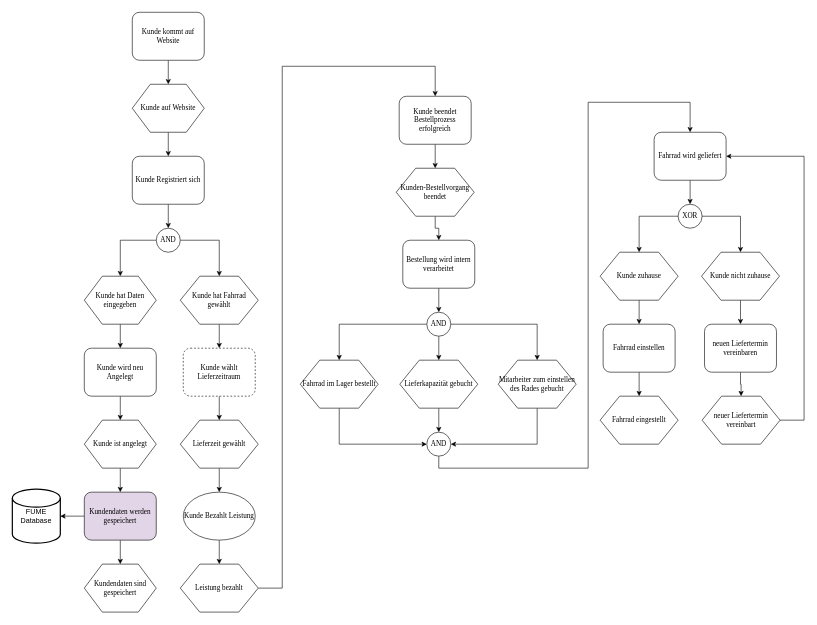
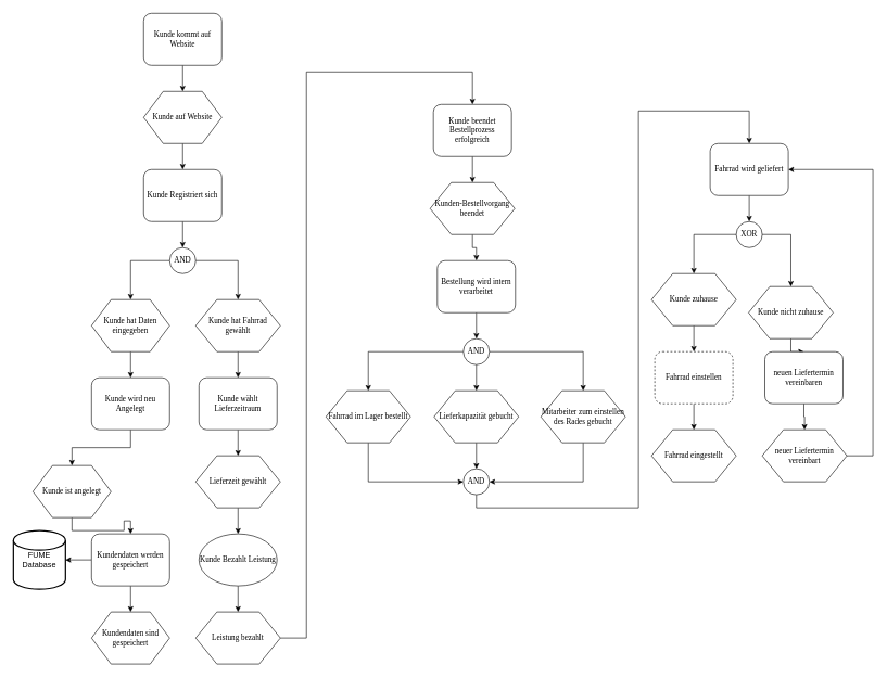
  <mxCell id="0" />
  <mxCell id="1" parent="0" />
  <mxCell id="2" style="edgeStyle=orthogonalEdgeStyle;rounded=0;orthogonalLoop=1;jettySize=auto;html=1;exitX=0;exitY=0.5;exitDx=0;exitDy=0;" edge="1" parent="1" source="4" target="13"><mxGeometry relative="1" as="geometry" /></mxCell>
  <mxCell id="3" style="edgeStyle=orthogonalEdgeStyle;rounded=0;orthogonalLoop=1;jettySize=auto;html=1;exitX=1;exitY=0.5;exitDx=0;exitDy=0;" edge="1" parent="1" source="4" target="15"><mxGeometry relative="1" as="geometry" /></mxCell>
  <mxCell id="4" value="AND" style="ellipse;whiteSpace=wrap;html=1;rounded=1;shadow=0;labelBackgroundColor=none;strokeWidth=1;fontFamily=Verdana;fontSize=12;align=center;" parent="1" vertex="1"><mxGeometry x="260" y="380" width="40" height="40" as="geometry" /></mxCell>
  <mxCell id="5" style="edgeStyle=orthogonalEdgeStyle;rounded=0;orthogonalLoop=1;jettySize=auto;html=1;" edge="1" parent="1" source="6" target="8"><mxGeometry relative="1" as="geometry" /></mxCell>
  <mxCell id="6" value="Kunde kommt auf Website" style="rounded=1;whiteSpace=wrap;html=1;shadow=0;labelBackgroundColor=none;strokeWidth=1;fontFamily=Verdana;fontSize=12;align=center;" vertex="1" parent="1"><mxGeometry x="220" width="120" height="80" as="geometry" y="20" /></mxCell>
  <mxCell id="7" style="edgeStyle=orthogonalEdgeStyle;rounded=0;orthogonalLoop=1;jettySize=auto;html=1;" edge="1" parent="1" source="8" target="10"><mxGeometry relative="1" as="geometry" /></mxCell>
  <mxCell id="8" value="Kunde auf Website" style="shape=hexagon;perimeter=hexagonPerimeter;whiteSpace=wrap;html=1;rounded=0;shadow=0;labelBackgroundColor=none;strokeWidth=1;fontFamily=Verdana;fontSize=12;align=center;" vertex="1" parent="1"><mxGeometry x="220" y="140" width="120" height="80" as="geometry" /></mxCell>
  <mxCell id="9" style="edgeStyle=orthogonalEdgeStyle;rounded=0;orthogonalLoop=1;jettySize=auto;html=1;" edge="1" parent="1" source="10" target="4"><mxGeometry relative="1" as="geometry" /></mxCell>
  <mxCell id="10" value="Kunde Registriert sich" style="rounded=1;whiteSpace=wrap;html=1;shadow=0;labelBackgroundColor=none;strokeWidth=1;fontFamily=Verdana;fontSize=12;align=center;" vertex="1" parent="1"><mxGeometry x="220" y="260" width="120" height="80" as="geometry" /></mxCell>
  <mxCell id="11" value="FUME Database" style="strokeWidth=2;html=1;shape=mxgraph.flowchart.database;whiteSpace=wrap;" vertex="1" parent="1"><mxGeometry x="20" y="815" width="80" height="90" as="geometry" /></mxCell>
  <mxCell id="12" style="edgeStyle=orthogonalEdgeStyle;rounded=0;orthogonalLoop=1;jettySize=auto;html=1;" edge="1" parent="1" source="13" target="17"><mxGeometry relative="1" as="geometry" /></mxCell>
  <mxCell id="13" value="Kunde hat Daten eingegeben" style="shape=hexagon;perimeter=hexagonPerimeter;whiteSpace=wrap;html=1;rounded=0;shadow=0;labelBackgroundColor=none;strokeWidth=1;fontFamily=Verdana;fontSize=12;align=center;" vertex="1" parent="1"><mxGeometry x="140" y="460" width="120" height="80" as="geometry" /></mxCell>
  <mxCell id="14" style="edgeStyle=orthogonalEdgeStyle;rounded=0;orthogonalLoop=1;jettySize=auto;html=1;" edge="1" parent="1" source="15" target="25"><mxGeometry relative="1" as="geometry" /></mxCell>
  <mxCell id="15" value="Kunde hat Fahrrad gewählt" style="shape=hexagon;perimeter=hexagonPerimeter;whiteSpace=wrap;html=1;rounded=0;shadow=0;labelBackgroundColor=none;strokeWidth=1;fontFamily=Verdana;fontSize=12;align=center;" vertex="1" parent="1"><mxGeometry x="300" y="460" width="130" height="80" as="geometry" /></mxCell>
  <mxCell id="16" style="edgeStyle=orthogonalEdgeStyle;rounded=0;orthogonalLoop=1;jettySize=auto;html=1;" edge="1" parent="1" source="17" target="19"><mxGeometry relative="1" as="geometry" /></mxCell>
  <mxCell id="17" value="Kunde wird neu Angelegt" style="rounded=1;whiteSpace=wrap;html=1;shadow=0;labelBackgroundColor=none;strokeWidth=1;fontFamily=Verdana;fontSize=12;align=center;" vertex="1" parent="1"><mxGeometry x="140" y="580" width="120" height="80" as="geometry" /></mxCell>
  <mxCell id="18" style="edgeStyle=orthogonalEdgeStyle;rounded=0;orthogonalLoop=1;jettySize=auto;html=1;" edge="1" parent="1" source="19" target="22"><mxGeometry relative="1" as="geometry" /></mxCell>
- <mxCell id="19" value="Kunde ist angelegt" style="shape=hexagon;perimeter=hexagonPerimeter;whiteSpace=wrap;html=1;rounded=0;shadow=0;labelBackgroundColor=none;strokeWidth=1;fontFamily=Verdana;fontSize=12;align=center;" vertex="1" parent="1"><mxGeometry x="140" y="700" width="120" height="80" as="geometry" /></mxCell>
+ <mxCell id="19" value="Kunde ist angelegt" style="shape=hexagon;perimeter=hexagonPerimeter;whiteSpace=wrap;html=1;rounded=0;shadow=0;labelBackgroundColor=none;strokeWidth=1;fontFamily=Verdana;fontSize=12;align=center;" vertex="1" parent="1"><mxGeometry x="50" y="715" width="120" height="80" as="geometry" /></mxCell>
  <mxCell id="20" style="edgeStyle=orthogonalEdgeStyle;rounded=0;orthogonalLoop=1;jettySize=auto;html=1;" edge="1" parent="1" source="22" target="11"><mxGeometry relative="1" as="geometry" /></mxCell>
  <mxCell id="21" style="edgeStyle=orthogonalEdgeStyle;rounded=0;orthogonalLoop=1;jettySize=auto;html=1;" edge="1" parent="1" source="22" target="23"><mxGeometry relative="1" as="geometry" /></mxCell>
- <mxCell id="22" value="Kundendaten werden gespeichert" style="rounded=1;whiteSpace=wrap;html=1;shadow=0;labelBackgroundColor=none;strokeWidth=1;fontFamily=Verdana;fontSize=12;align=center;fillColor=#e1d5e7;" vertex="1" parent="1"><mxGeometry x="140" y="820" width="120" height="80" as="geometry" /></mxCell>
+ <mxCell id="22" value="Kundendaten werden gespeichert" style="rounded=1;whiteSpace=wrap;html=1;shadow=0;labelBackgroundColor=none;strokeWidth=1;fontFamily=Verdana;fontSize=12;align=center;" vertex="1" parent="1"><mxGeometry x="140" y="820" width="120" height="80" as="geometry" /></mxCell>
  <mxCell id="23" value="Kundendaten sind gespeichert" style="shape=hexagon;perimeter=hexagonPerimeter;whiteSpace=wrap;html=1;rounded=0;shadow=0;labelBackgroundColor=none;strokeWidth=1;fontFamily=Verdana;fontSize=12;align=center;" vertex="1" parent="1"><mxGeometry x="140" y="940" width="120" height="80" as="geometry" /></mxCell>
  <mxCell id="24" style="edgeStyle=orthogonalEdgeStyle;rounded=0;orthogonalLoop=1;jettySize=auto;html=1;" edge="1" parent="1" source="25" target="27"><mxGeometry relative="1" as="geometry" /></mxCell>
- <mxCell id="25" value="Kunde wählt Lieferzeitraum" style="rounded=1;whiteSpace=wrap;html=1;shadow=0;labelBackgroundColor=none;strokeWidth=1;fontFamily=Verdana;fontSize=12;align=center;dashed=1;" vertex="1" parent="1"><mxGeometry x="305" y="580" width="120" height="80" as="geometry" /></mxCell>
+ <mxCell id="25" value="Kunde wählt Lieferzeitraum" style="rounded=1;whiteSpace=wrap;html=1;shadow=0;labelBackgroundColor=none;strokeWidth=1;fontFamily=Verdana;fontSize=12;align=center;" vertex="1" parent="1"><mxGeometry x="305" y="580" width="120" height="80" as="geometry" /></mxCell>
  <mxCell id="26" style="edgeStyle=orthogonalEdgeStyle;rounded=0;orthogonalLoop=1;jettySize=auto;html=1;" edge="1" parent="1" source="27" target="29"><mxGeometry relative="1" as="geometry" /></mxCell>
  <mxCell id="27" value="Lieferzeit gewählt" style="shape=hexagon;perimeter=hexagonPerimeter;whiteSpace=wrap;html=1;rounded=0;shadow=0;labelBackgroundColor=none;strokeWidth=1;fontFamily=Verdana;fontSize=12;align=center;" vertex="1" parent="1"><mxGeometry x="300" y="700" width="130" height="80" as="geometry" /></mxCell>
  <mxCell id="28" style="edgeStyle=orthogonalEdgeStyle;rounded=0;orthogonalLoop=1;jettySize=auto;html=1;" edge="1" parent="1" source="29" target="31"><mxGeometry relative="1" as="geometry" /></mxCell>
  <mxCell id="29" value="Kunde Bezahlt Leistung" style="ellipse;whiteSpace=wrap;html=1;shadow=0;labelBackgroundColor=none;strokeWidth=1;fontFamily=Verdana;fontSize=12;align=center;" vertex="1" parent="1"><mxGeometry x="305" y="820" width="120" height="80" as="geometry" /></mxCell>
  <mxCell id="30" style="edgeStyle=orthogonalEdgeStyle;rounded=0;orthogonalLoop=1;jettySize=auto;html=1;" edge="1" parent="1" source="31" target="33"><mxGeometry relative="1" as="geometry"><Array as="points"><mxPoint x="470" y="980" /><mxPoint x="470" y="110" /><mxPoint x="725" y="110" /></Array></mxGeometry></mxCell>
  <mxCell id="31" value="Leistung bezahlt" style="shape=hexagon;perimeter=hexagonPerimeter;whiteSpace=wrap;html=1;rounded=0;shadow=0;labelBackgroundColor=none;strokeWidth=1;fontFamily=Verdana;fontSize=12;align=center;" vertex="1" parent="1"><mxGeometry x="300" y="940" width="130" height="80" as="geometry" /></mxCell>
  <mxCell id="32" style="edgeStyle=orthogonalEdgeStyle;rounded=0;orthogonalLoop=1;jettySize=auto;html=1;" edge="1" parent="1" source="33" target="35"><mxGeometry relative="1" as="geometry" /></mxCell>
  <mxCell id="33" value="Kunde beendet Bestellprozess erfolgreich" style="rounded=1;whiteSpace=wrap;html=1;shadow=0;labelBackgroundColor=none;strokeWidth=1;fontFamily=Verdana;fontSize=12;align=center;" vertex="1" parent="1"><mxGeometry x="665" y="160" width="120" height="80" as="geometry" /></mxCell>
  <mxCell id="34" style="edgeStyle=orthogonalEdgeStyle;rounded=0;orthogonalLoop=1;jettySize=auto;html=1;entryX=0.5;entryY=0;entryDx=0;entryDy=0;" edge="1" parent="1" source="35" target="37"><mxGeometry relative="1" as="geometry" /></mxCell>
  <mxCell id="35" value="Kunden-Bestellvorgang beendet" style="shape=hexagon;perimeter=hexagonPerimeter;whiteSpace=wrap;html=1;rounded=0;shadow=0;labelBackgroundColor=none;strokeWidth=1;fontFamily=Verdana;fontSize=12;align=center;" vertex="1" parent="1"><mxGeometry x="660" y="280" width="130" height="80" as="geometry" /></mxCell>
  <mxCell id="36" style="edgeStyle=orthogonalEdgeStyle;rounded=0;orthogonalLoop=1;jettySize=auto;html=1;" edge="1" parent="1" source="37" target="47"><mxGeometry relative="1" as="geometry" /></mxCell>
  <mxCell id="37" value="Bestellung wird intern verarbeitet" style="rounded=1;whiteSpace=wrap;html=1;shadow=0;labelBackgroundColor=none;strokeWidth=1;fontFamily=Verdana;fontSize=12;align=center;" vertex="1" parent="1"><mxGeometry x="671" y="400" width="120" height="80" as="geometry" /></mxCell>
  <mxCell id="38" style="edgeStyle=orthogonalEdgeStyle;rounded=0;orthogonalLoop=1;jettySize=auto;html=1;entryX=0;entryY=0.5;entryDx=0;entryDy=0;exitX=0.5;exitY=1;exitDx=0;exitDy=0;" edge="1" parent="1" source="39" target="51"><mxGeometry relative="1" as="geometry" /></mxCell>
  <mxCell id="39" value="Fahrrad im Lager bestellt" style="shape=hexagon;perimeter=hexagonPerimeter;whiteSpace=wrap;html=1;rounded=0;shadow=0;labelBackgroundColor=none;strokeWidth=1;fontFamily=Verdana;fontSize=12;align=center;" vertex="1" parent="1"><mxGeometry x="500" y="600" width="130" height="80" as="geometry" /></mxCell>
  <mxCell id="40" style="edgeStyle=orthogonalEdgeStyle;rounded=0;orthogonalLoop=1;jettySize=auto;html=1;" edge="1" parent="1" source="41" target="51"><mxGeometry relative="1" as="geometry" /></mxCell>
  <mxCell id="41" value="Lieferkapazität gebucht" style="shape=hexagon;perimeter=hexagonPerimeter;whiteSpace=wrap;html=1;rounded=0;shadow=0;labelBackgroundColor=none;strokeWidth=1;fontFamily=Verdana;fontSize=12;align=center;" vertex="1" parent="1"><mxGeometry x="666" y="600" width="130" height="80" as="geometry" /></mxCell>
  <mxCell id="42" style="edgeStyle=orthogonalEdgeStyle;rounded=0;orthogonalLoop=1;jettySize=auto;html=1;entryX=1;entryY=0.5;entryDx=0;entryDy=0;exitX=0.5;exitY=1;exitDx=0;exitDy=0;" edge="1" parent="1" source="43" target="51"><mxGeometry relative="1" as="geometry" /></mxCell>
  <mxCell id="43" value="Mitarbeiter zum einstellen des Rades gebucht" style="shape=hexagon;perimeter=hexagonPerimeter;whiteSpace=wrap;html=1;rounded=0;shadow=0;labelBackgroundColor=none;strokeWidth=1;fontFamily=Verdana;fontSize=12;align=center;" vertex="1" parent="1"><mxGeometry x="830" y="600" width="130" height="80" as="geometry" /></mxCell>
  <mxCell id="44" style="edgeStyle=orthogonalEdgeStyle;rounded=0;orthogonalLoop=1;jettySize=auto;html=1;" edge="1" parent="1" source="47" target="41"><mxGeometry relative="1" as="geometry" /></mxCell>
  <mxCell id="45" style="edgeStyle=orthogonalEdgeStyle;rounded=0;orthogonalLoop=1;jettySize=auto;html=1;" edge="1" parent="1" source="47" target="43"><mxGeometry relative="1" as="geometry" /></mxCell>
  <mxCell id="46" style="edgeStyle=orthogonalEdgeStyle;rounded=0;orthogonalLoop=1;jettySize=auto;html=1;" edge="1" parent="1" source="47" target="39"><mxGeometry relative="1" as="geometry" /></mxCell>
  <mxCell id="47" value="AND" style="ellipse;whiteSpace=wrap;html=1;rounded=1;shadow=0;labelBackgroundColor=none;strokeWidth=1;fontFamily=Verdana;fontSize=12;align=center;" vertex="1" parent="1"><mxGeometry x="711" y="520" width="40" height="40" as="geometry" /></mxCell>
  <mxCell id="48" style="edgeStyle=orthogonalEdgeStyle;rounded=0;orthogonalLoop=1;jettySize=auto;html=1;" edge="1" parent="1" source="49" target="54"><mxGeometry relative="1" as="geometry" /></mxCell>
  <mxCell id="49" value="Fahrrad wird geliefert" style="rounded=1;whiteSpace=wrap;html=1;shadow=0;labelBackgroundColor=none;strokeWidth=1;fontFamily=Verdana;fontSize=12;align=center;" vertex="1" parent="1"><mxGeometry x="1090" y="220" width="120" height="80" as="geometry" /></mxCell>
  <mxCell id="50" style="edgeStyle=orthogonalEdgeStyle;rounded=0;orthogonalLoop=1;jettySize=auto;html=1;" edge="1" parent="1" source="51" target="49"><mxGeometry relative="1" as="geometry"><Array as="points"><mxPoint x="731" y="780" /><mxPoint x="980" y="780" /><mxPoint x="980" y="170" /><mxPoint x="1150" y="170" /></Array></mxGeometry></mxCell>
  <mxCell id="51" value="AND" style="ellipse;whiteSpace=wrap;html=1;rounded=1;shadow=0;labelBackgroundColor=none;strokeWidth=1;fontFamily=Verdana;fontSize=12;align=center;" vertex="1" parent="1"><mxGeometry x="711" y="720" width="40" height="40" as="geometry" /></mxCell>
  <mxCell id="52" style="edgeStyle=orthogonalEdgeStyle;rounded=0;orthogonalLoop=1;jettySize=auto;html=1;entryX=0.5;entryY=0;entryDx=0;entryDy=0;exitX=1;exitY=0.5;exitDx=0;exitDy=0;" edge="1" parent="1" source="54" target="58"><mxGeometry relative="1" as="geometry" /></mxCell>
  <mxCell id="53" style="edgeStyle=orthogonalEdgeStyle;rounded=0;orthogonalLoop=1;jettySize=auto;html=1;entryX=0.5;entryY=0;entryDx=0;entryDy=0;exitX=0;exitY=0.5;exitDx=0;exitDy=0;" edge="1" parent="1" source="54" target="56"><mxGeometry relative="1" as="geometry" /></mxCell>
  <mxCell id="54" value="XOR" style="ellipse;whiteSpace=wrap;html=1;rounded=1;shadow=0;labelBackgroundColor=none;strokeWidth=1;fontFamily=Verdana;fontSize=12;align=center;" vertex="1" parent="1"><mxGeometry x="1130" y="340" width="40" height="40" as="geometry" /></mxCell>
  <mxCell id="55" style="edgeStyle=orthogonalEdgeStyle;rounded=0;orthogonalLoop=1;jettySize=auto;html=1;" edge="1" parent="1" source="56" target="64"><mxGeometry relative="1" as="geometry" /></mxCell>
  <mxCell id="56" value="Kunde zuhause" style="shape=hexagon;perimeter=hexagonPerimeter;whiteSpace=wrap;html=1;rounded=0;shadow=0;labelBackgroundColor=none;strokeWidth=1;fontFamily=Verdana;fontSize=12;align=center;" vertex="1" parent="1"><mxGeometry x="1000" y="420" width="130" height="80" as="geometry" /></mxCell>
  <mxCell id="57" style="edgeStyle=orthogonalEdgeStyle;rounded=0;orthogonalLoop=1;jettySize=auto;html=1;" edge="1" parent="1" source="58" target="60"><mxGeometry relative="1" as="geometry" /></mxCell>
- <mxCell id="58" value="Kunde nicht zuhause" style="shape=hexagon;perimeter=hexagonPerimeter;whiteSpace=wrap;html=1;rounded=0;shadow=0;labelBackgroundColor=none;strokeWidth=1;fontFamily=Verdana;fontSize=12;align=center;" vertex="1" parent="1"><mxGeometry x="1169" y="420" width="130" height="80" as="geometry" /></mxCell>
+ <mxCell id="58" value="Kunde nicht zuhause" style="shape=hexagon;perimeter=hexagonPerimeter;whiteSpace=wrap;html=1;rounded=0;shadow=0;labelBackgroundColor=none;strokeWidth=1;fontFamily=Verdana;fontSize=12;align=center;" vertex="1" parent="1"><mxGeometry x="1149" y="440" width="130" height="80" as="geometry" /></mxCell>
  <mxCell id="59" style="edgeStyle=orthogonalEdgeStyle;rounded=0;orthogonalLoop=1;jettySize=auto;html=1;entryX=0.5;entryY=0;entryDx=0;entryDy=0;" edge="1" parent="1" source="60" target="62"><mxGeometry relative="1" as="geometry"><mxPoint x="1234" y="660" as="targetPoint" /></mxGeometry></mxCell>
  <mxCell id="60" value="neuen Liefertermin vereinbaren" style="rounded=1;whiteSpace=wrap;html=1;shadow=0;labelBackgroundColor=none;strokeWidth=1;fontFamily=Verdana;fontSize=12;align=center;" vertex="1" parent="1"><mxGeometry x="1174" y="540" width="120" height="80" as="geometry" /></mxCell>
  <mxCell id="61" style="edgeStyle=orthogonalEdgeStyle;rounded=0;orthogonalLoop=1;jettySize=auto;html=1;entryX=1;entryY=0.5;entryDx=0;entryDy=0;exitX=1;exitY=0.5;exitDx=0;exitDy=0;" edge="1" parent="1" source="62" target="49"><mxGeometry relative="1" as="geometry"><mxPoint x="1299" y="700" as="sourcePoint" /><Array as="points"><mxPoint x="1340" y="700" /><mxPoint x="1340" y="260" /></Array></mxGeometry></mxCell>
  <mxCell id="62" value="neuer Liefertermin vereinbart" style="shape=hexagon;perimeter=hexagonPerimeter;whiteSpace=wrap;html=1;rounded=0;shadow=0;labelBackgroundColor=none;strokeWidth=1;fontFamily=Verdana;fontSize=12;align=center;" vertex="1" parent="1"><mxGeometry x="1170" y="660" width="130" height="80" as="geometry" /></mxCell>
  <mxCell id="63" style="edgeStyle=orthogonalEdgeStyle;rounded=0;orthogonalLoop=1;jettySize=auto;html=1;entryX=0.5;entryY=0;entryDx=0;entryDy=0;" edge="1" parent="1" source="64" target="65"><mxGeometry relative="1" as="geometry"><mxPoint x="1065" y="660" as="targetPoint" /></mxGeometry></mxCell>
- <mxCell id="64" value="Fahrrad einstellen" style="rounded=1;whiteSpace=wrap;html=1;shadow=0;labelBackgroundColor=none;strokeWidth=1;fontFamily=Verdana;fontSize=12;align=center;" vertex="1" parent="1"><mxGeometry x="1005" y="540" width="120" height="80" as="geometry" /></mxCell>
+ <mxCell id="64" value="Fahrrad einstellen" style="rounded=1;whiteSpace=wrap;html=1;shadow=0;labelBackgroundColor=none;strokeWidth=1;fontFamily=Verdana;fontSize=12;align=center;dashed=1;" vertex="1" parent="1"><mxGeometry x="1005" y="540" width="120" height="80" as="geometry" /></mxCell>
  <mxCell id="65" value="Fahrrad eingestellt" style="shape=hexagon;perimeter=hexagonPerimeter;whiteSpace=wrap;html=1;rounded=0;shadow=0;labelBackgroundColor=none;strokeWidth=1;fontFamily=Verdana;fontSize=12;align=center;" vertex="1" parent="1"><mxGeometry x="1000" y="660" width="130" height="80" as="geometry" /></mxCell>
